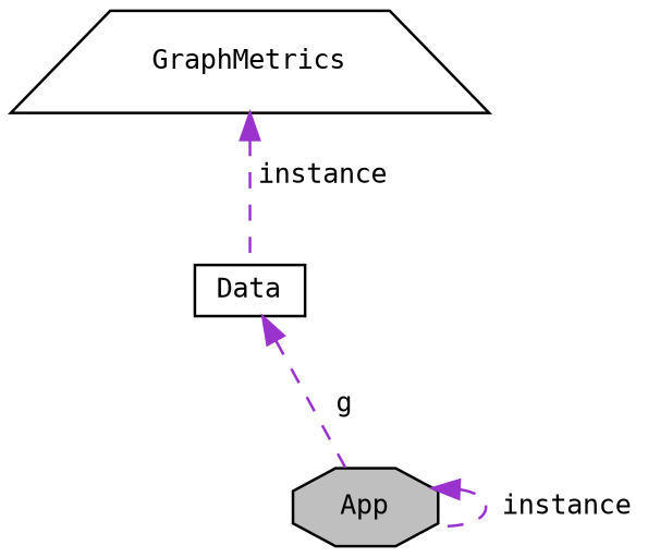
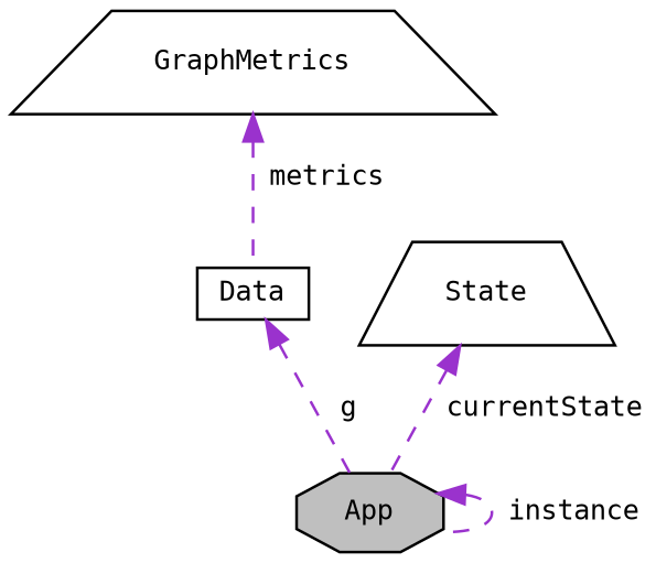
  digraph {
    fontname="DejaVu Sans Mono"
    node [color=black fillcolor=white fontname="DejaVu Sans Mono" fontsize=10 shape=trapezium style=filled]
    edge [color=darkorchid3 dir=back fontname="DejaVu Sans Mono" fontsize=10 labelfontname=Helvetica labelfontsize=10 style=dashed]
    n1 [fillcolor=grey75 fontcolor=black height=0.2 label=App shape=octagon width=0.4]
    n2 [height=0.2 label=Data shape=box width=0.4]
    n3 [height=0.2 label=GraphMetrics width=0.4]
+   n4 [height=0.2 label=State width=0.4]
    n1 -> n1 [label=" instance"]
    n2 -> n1 [label=" g"]
-   n3 -> n2 [label=" instance"]
+   n3 -> n2 [label=" metrics"]
+   n4 -> n1 [label=" currentState"]
  }
